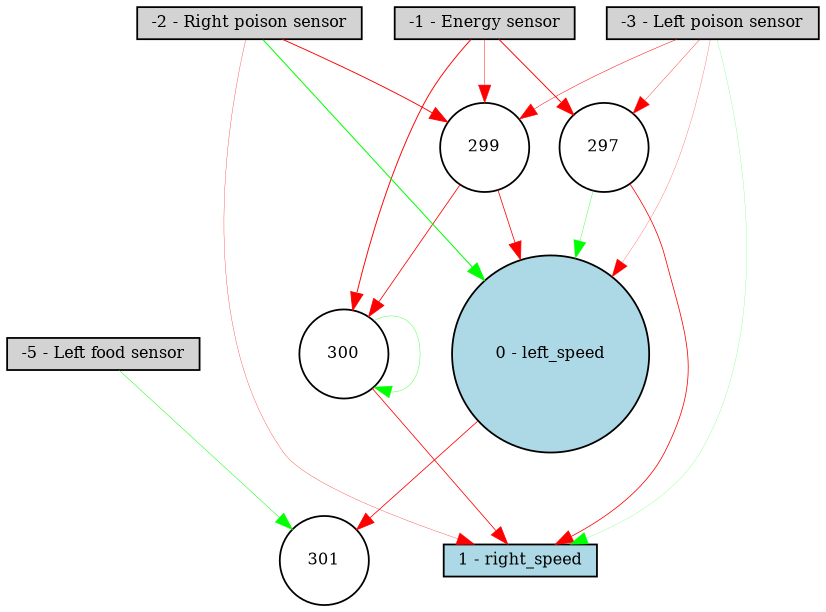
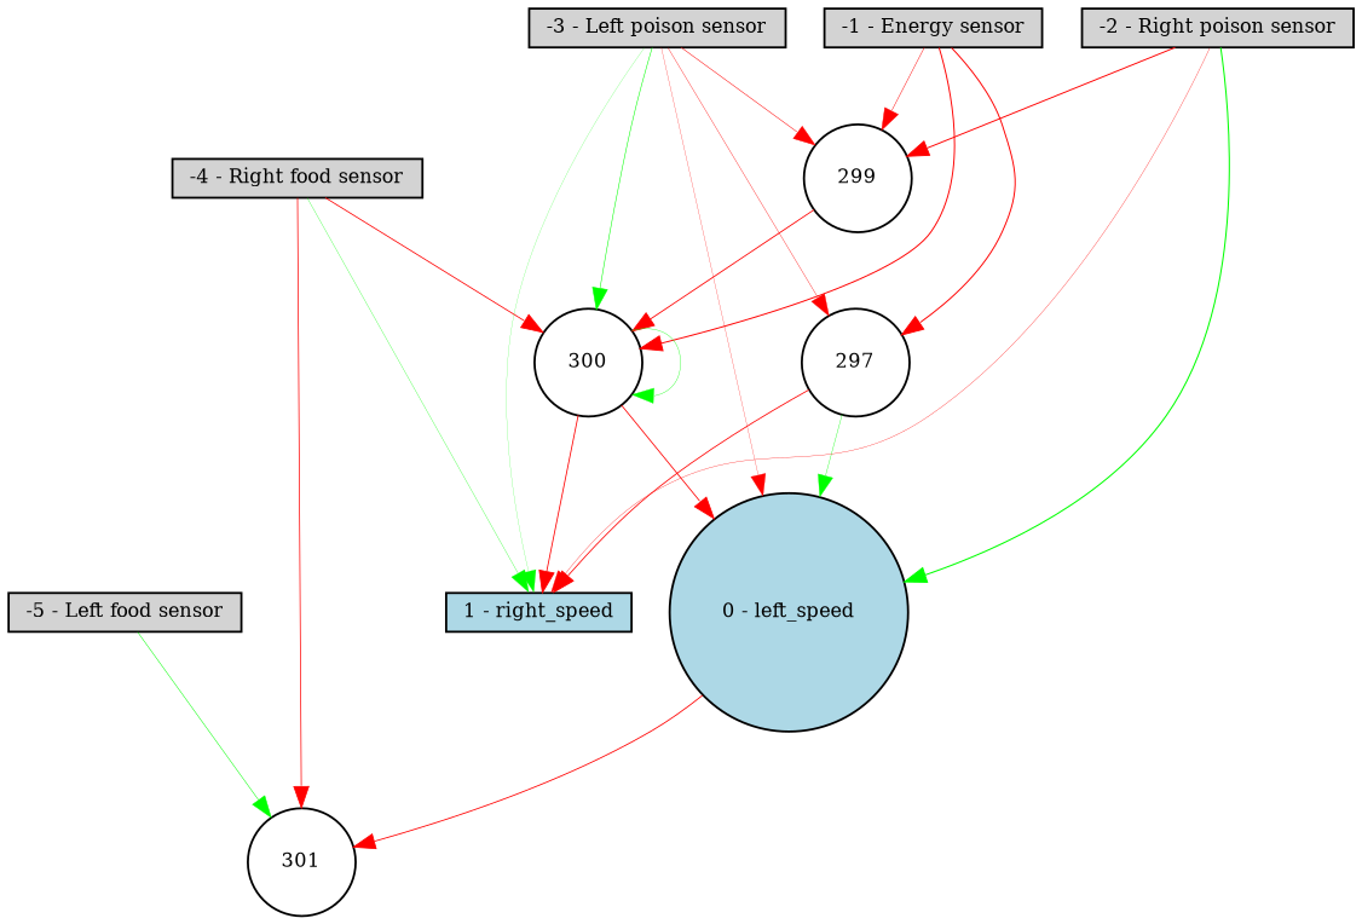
  digraph {
    node [fillcolor=lightgray fontsize=9 shape=box style=filled]
    edge [color=red style=solid]
    "-1 - Energy sensor" [height=0.2 width=0.2]
    297 [fillcolor=white height=0.2 shape=circle width=0.2]
    299 [fillcolor=white height=0.2 shape=circle width=0.2]
    300 [fillcolor=white height=0.2 shape=circle width=0.2]
    "0 - left_speed" [fillcolor=lightblue height=0.2 shape=circle width=0.2]
    "1 - right_speed" [fillcolor=lightblue height=0.2 width=0.2]
    "-2 - Right poison sensor" [height=0.2 width=0.2]
    301 [fillcolor=white height=0.2 shape=circle width=0.2]
    "-3 - Left poison sensor" [height=0.2 width=0.2]
+   "-4 - Right food sensor" [height=0.2 width=0.2]
    "-5 - Left food sensor" [height=0.2 width=0.2]
    "-1 - Energy sensor" -> 297 [penwidth=0.5331773467566517]
    "-1 - Energy sensor" -> 299 [penwidth=0.2465880150830769]
    "-1 - Energy sensor" -> 300 [penwidth=0.5345425321522084]
    297 -> "0 - left_speed" [color=green penwidth=0.18969528200877045]
    297 -> "1 - right_speed" [penwidth=0.43797019055267017]
    299 -> 300 [penwidth=0.4574892643092787]
-   299 -> "0 - left_speed" [penwidth=0.43928428065347525]
+   300 -> "0 - left_speed" [penwidth=0.43928428065347525]
    300 -> 300 [color=green penwidth=0.18808286382108613]
    300 -> "1 - right_speed" [penwidth=0.44694624365117785]
    "0 - left_speed" -> 301 [penwidth=0.45443358737283734]
    "-2 - Right poison sensor" -> 299 [penwidth=0.5211508784280332]
    "-2 - Right poison sensor" -> "0 - left_speed" [color=green penwidth=0.5675560782494938]
    "-2 - Right poison sensor" -> "1 - right_speed" [penwidth=0.16685557624946767]
    "-3 - Left poison sensor" -> 297 [penwidth=0.1936834538855869]
    "-3 - Left poison sensor" -> 299 [penwidth=0.2715212380588947]
+   "-3 - Left poison sensor" -> 300 [color=green penwidth=0.2926141252665285]
    "-3 - Left poison sensor" -> "0 - left_speed" [penwidth=0.13409369362423731]
    "-3 - Left poison sensor" -> "1 - right_speed" [color=green penwidth=0.10132989090438138]
+   "-4 - Right food sensor" -> 300 [penwidth=0.4278728381501581]
+   "-4 - Right food sensor" -> "1 - right_speed" [color=green penwidth=0.16308702955036147]
+   "-4 - Right food sensor" -> 301 [penwidth=0.39855987519218405]
    "-5 - Left food sensor" -> 301 [color=green penwidth=0.26891628938075207]
  }
